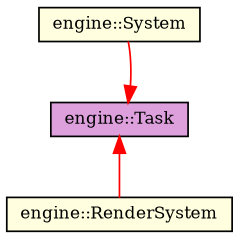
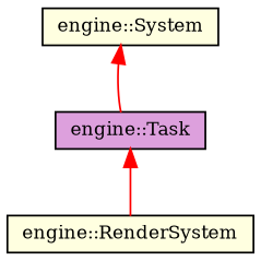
  digraph {
    fontname="DejaVu Serif"
    node [color=black fillcolor=lightyellow fontname="DejaVu Serif" fontsize=10 shape=record style=filled]
    edge [color=red dir=back fontname="DejaVu Serif" fontsize=10 labelfontname=Helvetica labelfontsize=10 style=solid]
    n1 [fontcolor=black height=0.2 label="engine::System" width=0.4]
    n2 [height=0.2 label="engine::RenderSystem" width=0.4]
    n3 [fillcolor=plum height=0.2 label="engine::Task" width=0.4]
-   n3 -> n1
+   n1 -> n3
    n3 -> n2
  }
